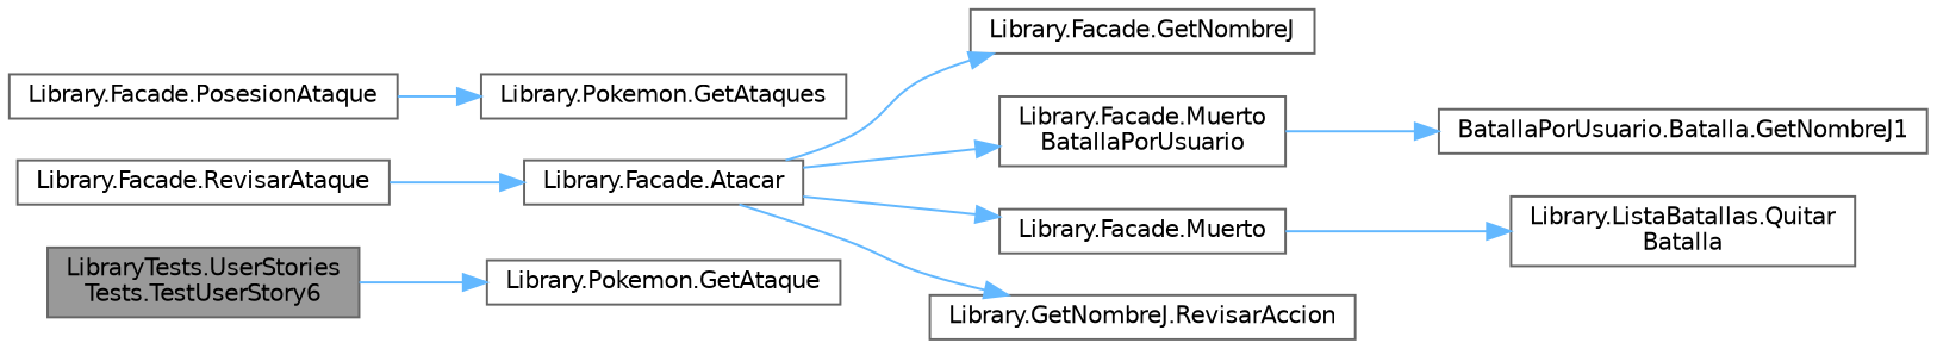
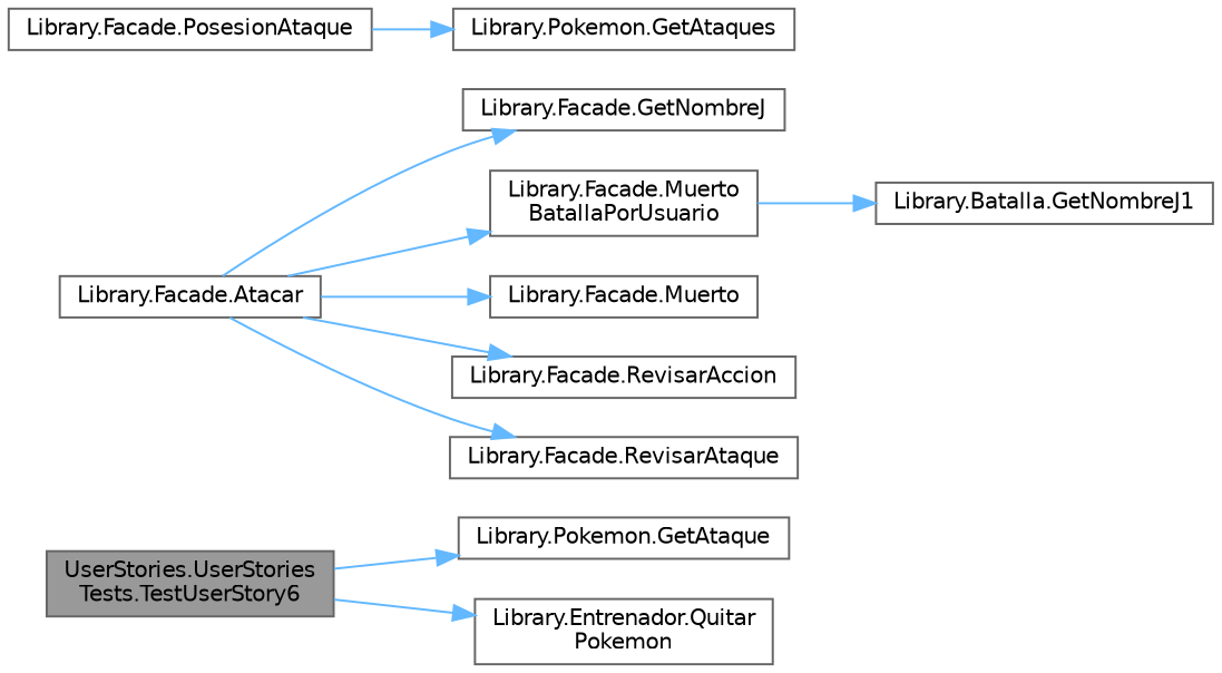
  digraph {
    rankdir=LR
    node [color=grey40 fillcolor=white fontname=Helvetica fontsize=10 shape=box style=filled]
    edge [color=steelblue1 fontname=Helvetica fontsize=10 labelfontname=Helvetica labelfontsize=10 style=solid]
-   n1 [color=gray40 fillcolor=grey60 fontcolor=black height=0.2 label="LibraryTests.UserStories\lTests.TestUserStory6" width=0.4]
+   n1 [color=gray40 fillcolor=grey60 fontcolor=black height=0.2 label="UserStories.UserStories\lTests.TestUserStory6" width=0.4]
    n2 [height=0.2 label="Library.Pokemon.GetAtaque" width=0.4]
+   n3 [height=0.2 label="Library.Entrenador.Quitar\lPokemon" width=0.4]
    n4 [height=0.2 label="Library.Facade.Atacar" width=0.4]
    n5 [height=0.2 label="Library.Facade.GetNombreJ" width=0.4]
    n6 [height=0.2 label="Library.Facade.Muerto\lBatallaPorUsuario" width=0.4]
    n7 [height=0.2 label="Library.Facade.Muerto" width=0.4]
-   n8 [height=0.2 label="Library.GetNombreJ.RevisarAccion" width=0.4]
+   n8 [height=0.2 label="Library.Facade.RevisarAccion" width=0.4]
    n9 [height=0.2 label="Library.Facade.RevisarAtaque" width=0.4]
-   n10 [height=0.2 label="BatallaPorUsuario.Batalla.GetNombreJ1" width=0.4]
-   n11 [height=0.2 label="Library.ListaBatallas.Quitar\lBatalla" width=0.4]
+   n10 [height=0.2 label="Library.Batalla.GetNombreJ1" width=0.4]
    n12 [height=0.2 label="Library.Facade.PosesionAtaque" width=0.4]
    n13 [height=0.2 label="Library.Pokemon.GetAtaques" width=0.4]
    n1 -> n2
+   n1 -> n3
    n4 -> n5
    n4 -> n6
    n4 -> n7
    n4 -> n8
-   n9 -> n4
+   n4 -> n9
    n6 -> n10
-   n7 -> n11
    n12 -> n13
  }
